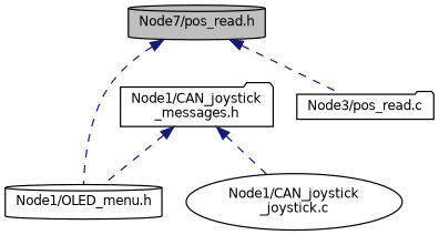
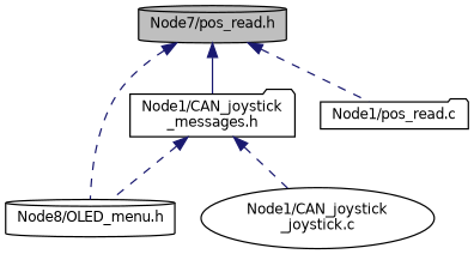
  digraph {
    node [color=black fillcolor=white fontname=Helvetica fontsize=10 shape=cylinder style=filled]
    edge [color=midnightblue dir=back fontname=Helvetica fontsize=10 labelfontname=Helvetica labelfontsize=10 style=dashed]
    n1 [fillcolor=grey75 fontcolor=black height=0.2 label="Node7/pos_read.h" width=0.4]
    n2 [height=0.2 label="Node1/CAN_joystick\l_messages.h" shape=folder width=0.4]
-   n3 [height=0.2 label="Node1/OLED_menu.h" width=0.4]
-   n4 [height=0.2 label="Node3/pos_read.c" shape=folder width=0.4]
+   n3 [height=0.2 label="Node8/OLED_menu.h" width=0.4]
+   n4 [height=0.2 label="Node1/pos_read.c" shape=folder width=0.4]
    n5 [height=0.2 label="Node1/CAN_joystick\l_joystick.c" shape=ellipse width=0.4]
+   n1 -> n2 [style=solid]
    n1 -> n3
    n1 -> n4
    n2 -> n3
    n2 -> n5
  }
